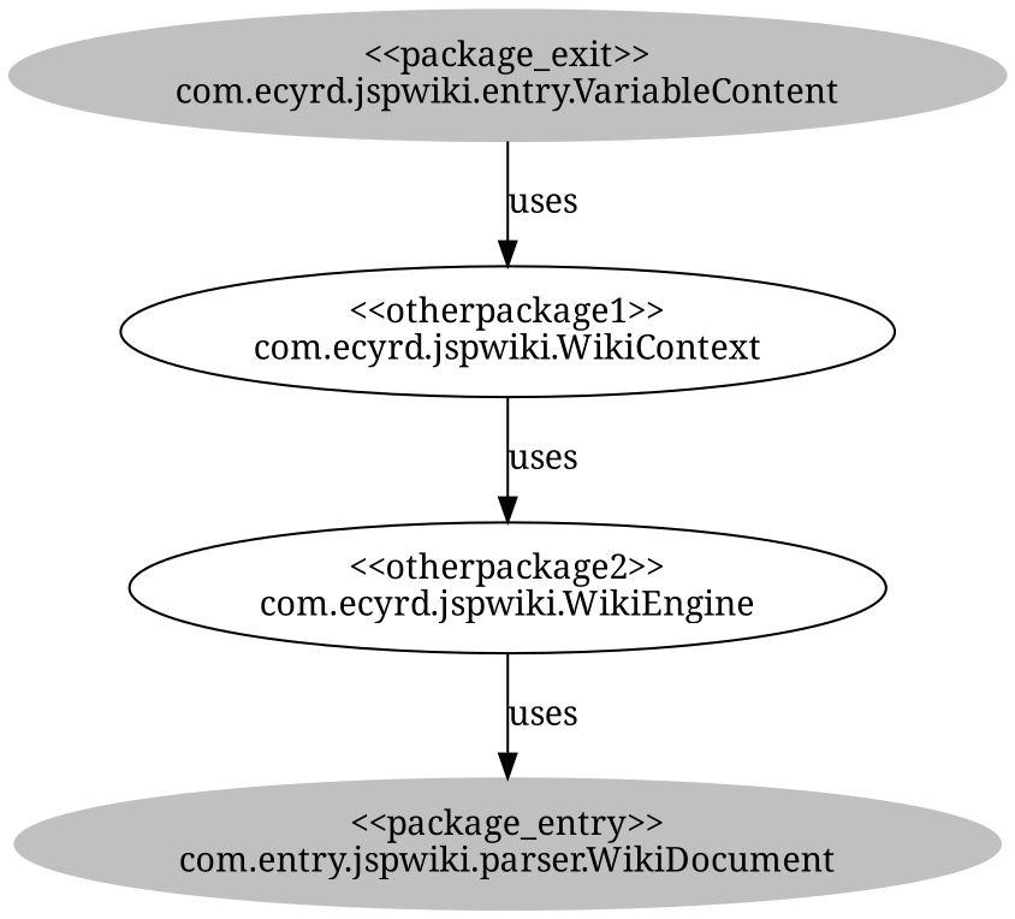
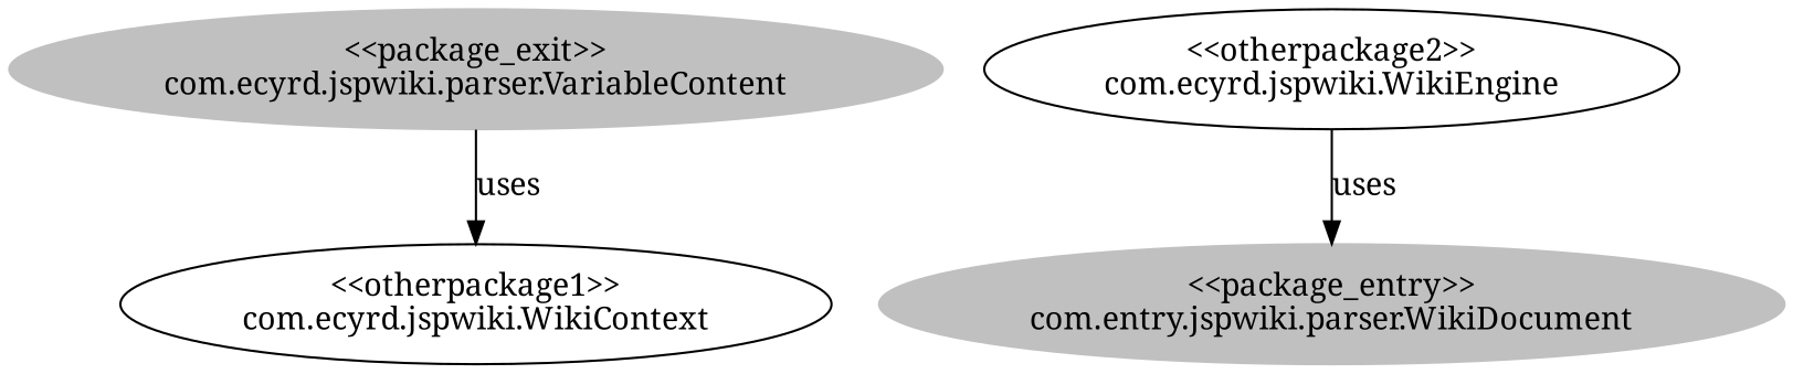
  digraph {
    fontname="Noto Serif"
    node [fontname="Noto Serif"]
    edge [fontname="Noto Serif"]
-   n1 [color=grey label="<<package_exit>>\ncom.ecyrd.jspwiki.entry.VariableContent" style=filled]
+   n1 [color=grey label="<<package_exit>>\ncom.ecyrd.jspwiki.parser.VariableContent" style=filled]
    n2 [label="<<otherpackage1>>\ncom.ecyrd.jspwiki.WikiContext"]
    n3 [label="<<otherpackage2>>\ncom.ecyrd.jspwiki.WikiEngine"]
    n4 [color=grey label="<<package_entry>>\ncom.entry.jspwiki.parser.WikiDocument" style=filled]
    n1 -> n2 [label=uses]
-   n2 -> n3 [label=uses]
    n3 -> n4 [label=uses]
  }
